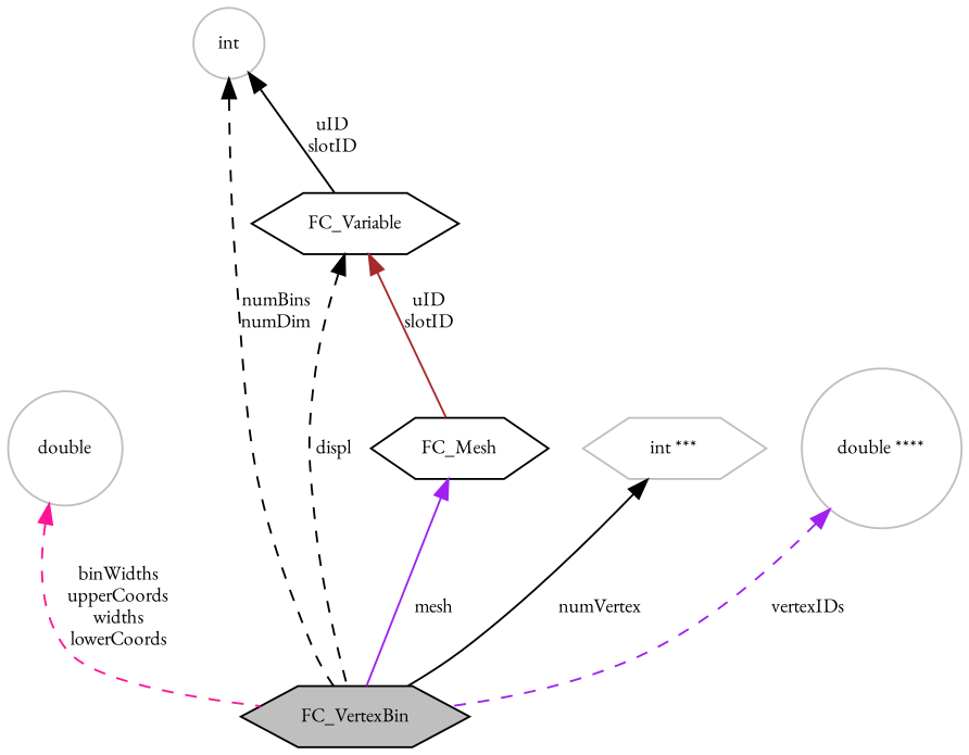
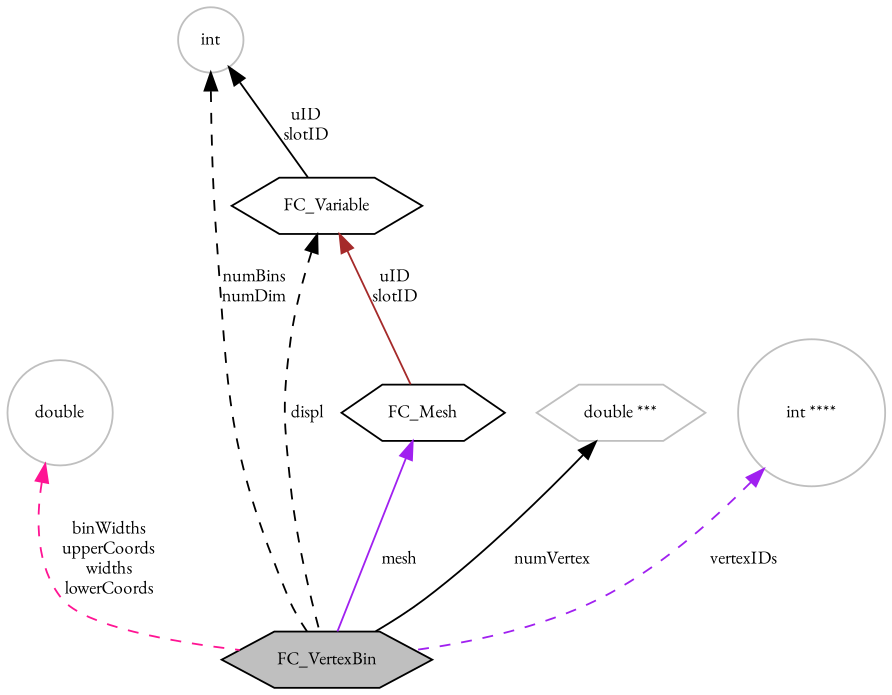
  digraph {
    fontname="EB Garamond"
    node [color=grey75 fillcolor=white fontname="EB Garamond" fontsize=10 shape=hexagon style=filled]
    edge [color=black dir=back fontname="EB Garamond" fontsize=10 labelfontname="FreeSans.ttf" labelfontsize=10 style=dashed]
    n1 [color=black fillcolor=grey75 fontcolor=black height=0.2 label=FC_VertexBin width=0.4]
    n2 [height=0.2 label=double shape=circle width=0.4]
    n3 [color=black height=0.2 label=FC_Variable width=0.4]
    n4 [color=black height=0.2 label=FC_Mesh width=0.4]
    n5 [height=0.2 label=int shape=circle width=0.4]
-   n6 [height=0.2 label="int ***" width=0.4]
-   n7 [height=0.2 label="double ****" shape=circle width=0.4]
+   n6 [height=0.2 label="double ***" width=0.4]
+   n7 [height=0.2 label="int ****" shape=circle width=0.4]
    n2 -> n1 [color=deeppink label="binWidths\nupperCoords\nwidths\nlowerCoords"]
    n3 -> n1 [label=displ]
    n3 -> n4 [color=brown label="uID\nslotID" style=solid]
    n4 -> n1 [color=purple label=mesh style=solid]
    n5 -> n1 [label="numBins\nnumDim"]
    n5 -> n3 [label="uID\nslotID" style=solid]
    n6 -> n1 [label=numVertex style=solid]
    n7 -> n1 [color=purple label=vertexIDs]
  }
